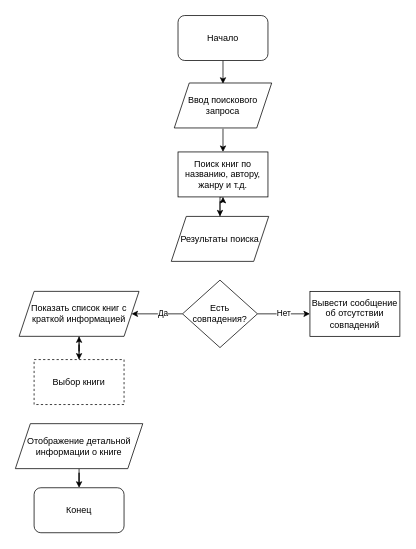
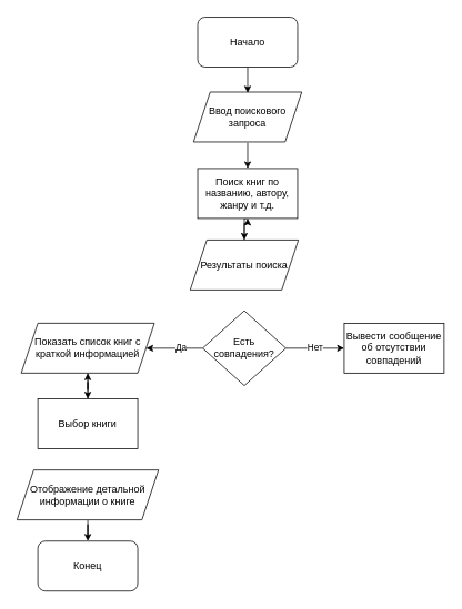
  <mxCell id="0" />
  <mxCell id="1" parent="0" />
  <mxCell id="2" style="edgeStyle=orthogonalEdgeStyle;rounded=0;orthogonalLoop=1;jettySize=auto;html=1;entryX=0.5;entryY=0;entryDx=0;entryDy=0;" edge="1" parent="1" source="3"><mxGeometry relative="1" as="geometry"><mxPoint x="297" y="111" as="targetPoint" /></mxGeometry></mxCell>
  <mxCell id="3" value="Начало" style="rounded=1;whiteSpace=wrap;html=1;" vertex="1" parent="1"><mxGeometry x="237" y="20" width="120" height="60" as="geometry" /></mxCell>
  <mxCell id="4" style="edgeStyle=orthogonalEdgeStyle;rounded=0;orthogonalLoop=1;jettySize=auto;html=1;entryX=0.5;entryY=0;entryDx=0;entryDy=0;" edge="1" parent="1" target="6"><mxGeometry relative="1" as="geometry"><mxPoint x="297" y="171" as="sourcePoint" /></mxGeometry></mxCell>
  <mxCell id="5" style="edgeStyle=orthogonalEdgeStyle;rounded=0;orthogonalLoop=1;jettySize=auto;html=1;entryX=0.5;entryY=0;entryDx=0;entryDy=0;" edge="1" parent="1" target="8"><mxGeometry relative="1" as="geometry"><mxPoint x="298" y="262" as="sourcePoint" /></mxGeometry></mxCell>
  <mxCell id="6" value="Поиск книг по названию, автору, жанру и т.д." style="rounded=0;whiteSpace=wrap;html=1;" vertex="1" parent="1"><mxGeometry x="237" y="202" width="120" height="60" as="geometry" /></mxCell>
  <mxCell id="7" style="edgeStyle=orthogonalEdgeStyle;rounded=0;orthogonalLoop=1;jettySize=auto;html=1;" edge="1" parent="1" source="8" target="6"><mxGeometry relative="1" as="geometry" /></mxCell>
  <mxCell id="8" value="Результаты поиска" style="shape=parallelogram;perimeter=parallelogramPerimeter;whiteSpace=wrap;html=1;fixedSize=1;" vertex="1" parent="1"><mxGeometry x="228" y="288" width="130" height="60" as="geometry" /></mxCell>
  <mxCell id="9" style="edgeStyle=orthogonalEdgeStyle;rounded=0;orthogonalLoop=1;jettySize=auto;html=1;entryX=0;entryY=0.5;entryDx=0;entryDy=0;" edge="1" parent="1" source="13" target="14"><mxGeometry relative="1" as="geometry" /></mxCell>
  <mxCell id="10" value="Нет" style="edgeLabel;html=1;align=center;verticalAlign=middle;resizable=0;points=[];" vertex="1" connectable="0" parent="9"><mxGeometry x="-0.029" y="1" relative="1" as="geometry"><mxPoint as="offset" /></mxGeometry></mxCell>
  <mxCell id="11" style="edgeStyle=orthogonalEdgeStyle;rounded=0;orthogonalLoop=1;jettySize=auto;html=1;entryX=1;entryY=0.5;entryDx=0;entryDy=0;" edge="1" parent="1" source="13"><mxGeometry relative="1" as="geometry"><mxPoint x="175" y="418" as="targetPoint" /></mxGeometry></mxCell>
  <mxCell id="12" value="Да" style="edgeLabel;html=1;align=center;verticalAlign=middle;resizable=0;points=[];" vertex="1" connectable="0" parent="11"><mxGeometry x="-0.206" y="-2" relative="1" as="geometry"><mxPoint as="offset" /></mxGeometry></mxCell>
  <mxCell id="13" value="Есть совпадения?" style="rhombus;whiteSpace=wrap;html=1;" vertex="1" parent="1"><mxGeometry x="243" y="373" width="100" height="90" as="geometry" /></mxCell>
  <mxCell id="14" value="Вывести сообщение об отсутствии совпадений" style="rounded=0;whiteSpace=wrap;html=1;" vertex="1" parent="1"><mxGeometry x="413" y="388" width="120" height="60" as="geometry" /></mxCell>
  <mxCell id="15" style="edgeStyle=orthogonalEdgeStyle;rounded=0;orthogonalLoop=1;jettySize=auto;html=1;entryX=0.5;entryY=0;entryDx=0;entryDy=0;" edge="1" parent="1" target="17"><mxGeometry relative="1" as="geometry"><mxPoint x="105" y="448" as="sourcePoint" /></mxGeometry></mxCell>
  <mxCell id="16" style="edgeStyle=orthogonalEdgeStyle;rounded=0;orthogonalLoop=1;jettySize=auto;html=1;" edge="1" parent="1" source="17" target="22"><mxGeometry relative="1" as="geometry" /></mxCell>
- <mxCell id="17" value="Выбор книги" style="rounded=0;whiteSpace=wrap;html=1;dashed=1;" vertex="1" parent="1"><mxGeometry x="45" y="479" width="120" height="60" as="geometry" /></mxCell>
+ <mxCell id="17" value="Выбор книги" style="rounded=0;whiteSpace=wrap;html=1;" vertex="1" parent="1"><mxGeometry x="45" y="479" width="120" height="60" as="geometry" /></mxCell>
  <mxCell id="18" value="Конец" style="rounded=1;whiteSpace=wrap;html=1;" vertex="1" parent="1"><mxGeometry x="45" y="650" width="120" height="60" as="geometry" /></mxCell>
  <mxCell id="19" style="edgeStyle=orthogonalEdgeStyle;rounded=0;orthogonalLoop=1;jettySize=auto;html=1;entryX=0.5;entryY=0;entryDx=0;entryDy=0;" edge="1" parent="1" source="20" target="18"><mxGeometry relative="1" as="geometry" /></mxCell>
  <mxCell id="20" value="Отображение детальной информации о книге" style="shape=parallelogram;perimeter=parallelogramPerimeter;whiteSpace=wrap;html=1;fixedSize=1;" vertex="1" parent="1"><mxGeometry x="20" y="564.5" width="170" height="60" as="geometry" /></mxCell>
  <mxCell id="21" value="Ввод поискового запроса" style="shape=parallelogram;perimeter=parallelogramPerimeter;whiteSpace=wrap;html=1;fixedSize=1;" vertex="1" parent="1"><mxGeometry x="232" y="110" width="130" height="60" as="geometry" /></mxCell>
  <mxCell id="22" value="Показать список книг с краткой информацией" style="shape=parallelogram;perimeter=parallelogramPerimeter;whiteSpace=wrap;html=1;fixedSize=1;" vertex="1" parent="1"><mxGeometry x="25" y="388" width="160" height="60" as="geometry" /></mxCell>
